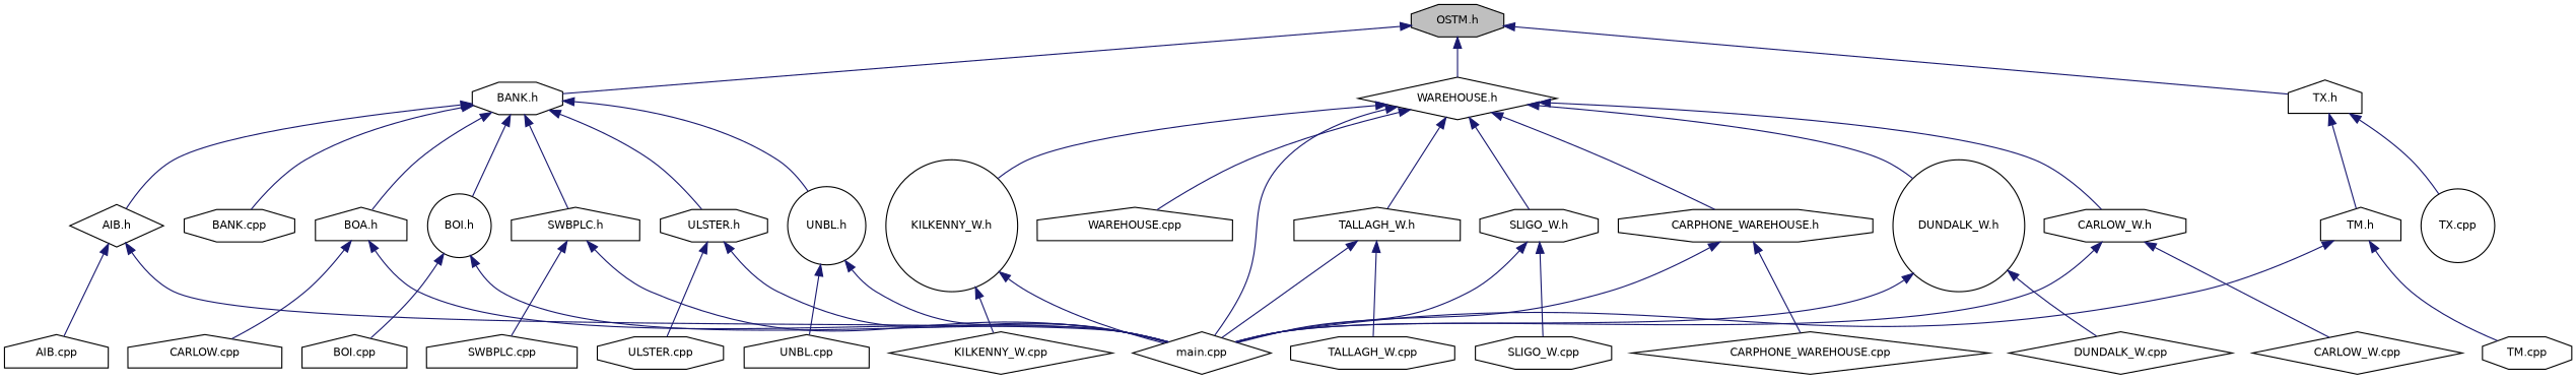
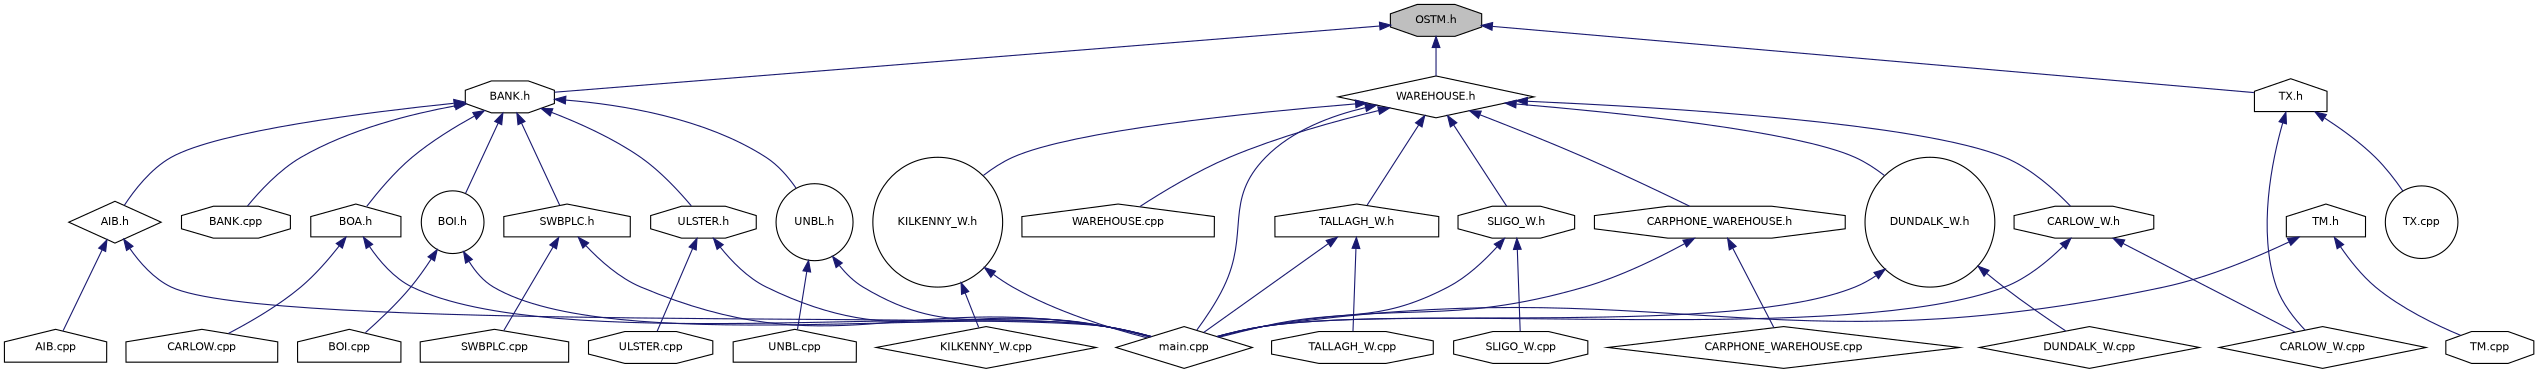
  digraph {
    node [color=black fillcolor=white fontname=Helvetica fontsize=10 shape=octagon style=filled]
    edge [color=midnightblue dir=back fontname=Helvetica fontsize=10 labelfontname=Helvetica labelfontsize=10 style=solid]
    n1 [fillcolor=grey75 fontcolor=black height=0.2 label="OSTM.h" width=0.4]
    n2 [height=0.2 label="BANK.h" width=0.4]
    n3 [height=0.2 label="WAREHOUSE.h" shape=diamond width=0.4]
    n4 [height=0.2 label="TX.h" shape=house width=0.4]
    n5 [height=0.2 label="AIB.h" shape=diamond width=0.4]
    n6 [height=0.2 label="BANK.cpp" width=0.4]
    n7 [height=0.2 label="BOA.h" shape=house width=0.4]
    n8 [height=0.2 label="BOI.h" shape=circle width=0.4]
    n9 [height=0.2 label="SWBPLC.h" shape=house width=0.4]
    n10 [height=0.2 label="ULSTER.h" width=0.4]
    n11 [height=0.2 label="UNBL.h" shape=circle width=0.4]
    n12 [height=0.2 label="main.cpp" shape=diamond width=0.4]
    n13 [height=0.2 label="CARLOW_W.h" width=0.4]
    n14 [height=0.2 label="CARPHONE_WAREHOUSE.h" width=0.4]
    n15 [height=0.2 label="DUNDALK_W.h" shape=circle width=0.4]
    n16 [height=0.2 label="KILKENNY_W.h" shape=circle width=0.4]
    n17 [height=0.2 label="TALLAGH_W.h" shape=house width=0.4]
    n18 [height=0.2 label="SLIGO_W.h" width=0.4]
    n19 [height=0.2 label="WAREHOUSE.cpp" shape=house width=0.4]
    n20 [height=0.2 label="TM.h" shape=house width=0.4]
    n21 [height=0.2 label="TX.cpp" shape=circle width=0.4]
    n22 [height=0.2 label="AIB.cpp" shape=house width=0.4]
    n23 [height=0.2 label="CARLOW.cpp" shape=house width=0.4]
    n24 [height=0.2 label="BOI.cpp" shape=house width=0.4]
    n25 [height=0.2 label="SWBPLC.cpp" shape=house width=0.4]
    n26 [height=0.2 label="ULSTER.cpp" width=0.4]
    n27 [height=0.2 label="UNBL.cpp" shape=house width=0.4]
    n28 [height=0.2 label="CARLOW_W.cpp" shape=diamond width=0.4]
    n29 [height=0.2 label="CARPHONE_WAREHOUSE.cpp" shape=diamond width=0.4]
    n30 [height=0.2 label="DUNDALK_W.cpp" shape=diamond width=0.4]
    n31 [height=0.2 label="KILKENNY_W.cpp" shape=diamond width=0.4]
    n32 [height=0.2 label="TALLAGH_W.cpp" width=0.4]
    n33 [height=0.2 label="SLIGO_W.cpp" width=0.4]
    n34 [height=0.2 label="TM.cpp" width=0.4]
    n1 -> n2
    n1 -> n3
    n1 -> n4
    n2 -> n5
    n2 -> n6
    n2 -> n7
    n2 -> n8
    n2 -> n9
    n2 -> n10
    n2 -> n11
    n3 -> n12
    n3 -> n13
    n3 -> n14
    n3 -> n15
    n3 -> n16
    n3 -> n17
    n3 -> n18
    n3 -> n19
-   n4 -> n20
+   n4 -> n28
    n4 -> n21
    n5 -> n12
    n5 -> n22
    n7 -> n12
    n7 -> n23
    n8 -> n12
    n8 -> n24
    n9 -> n12
    n9 -> n25
    n10 -> n12
    n10 -> n26
    n11 -> n12
    n11 -> n27
    n13 -> n12
    n13 -> n28
    n14 -> n12
    n14 -> n29
    n15 -> n12
    n15 -> n30
    n16 -> n12
    n16 -> n31
    n17 -> n12
    n17 -> n32
    n18 -> n12
    n18 -> n33
    n20 -> n12
    n20 -> n34
  }
